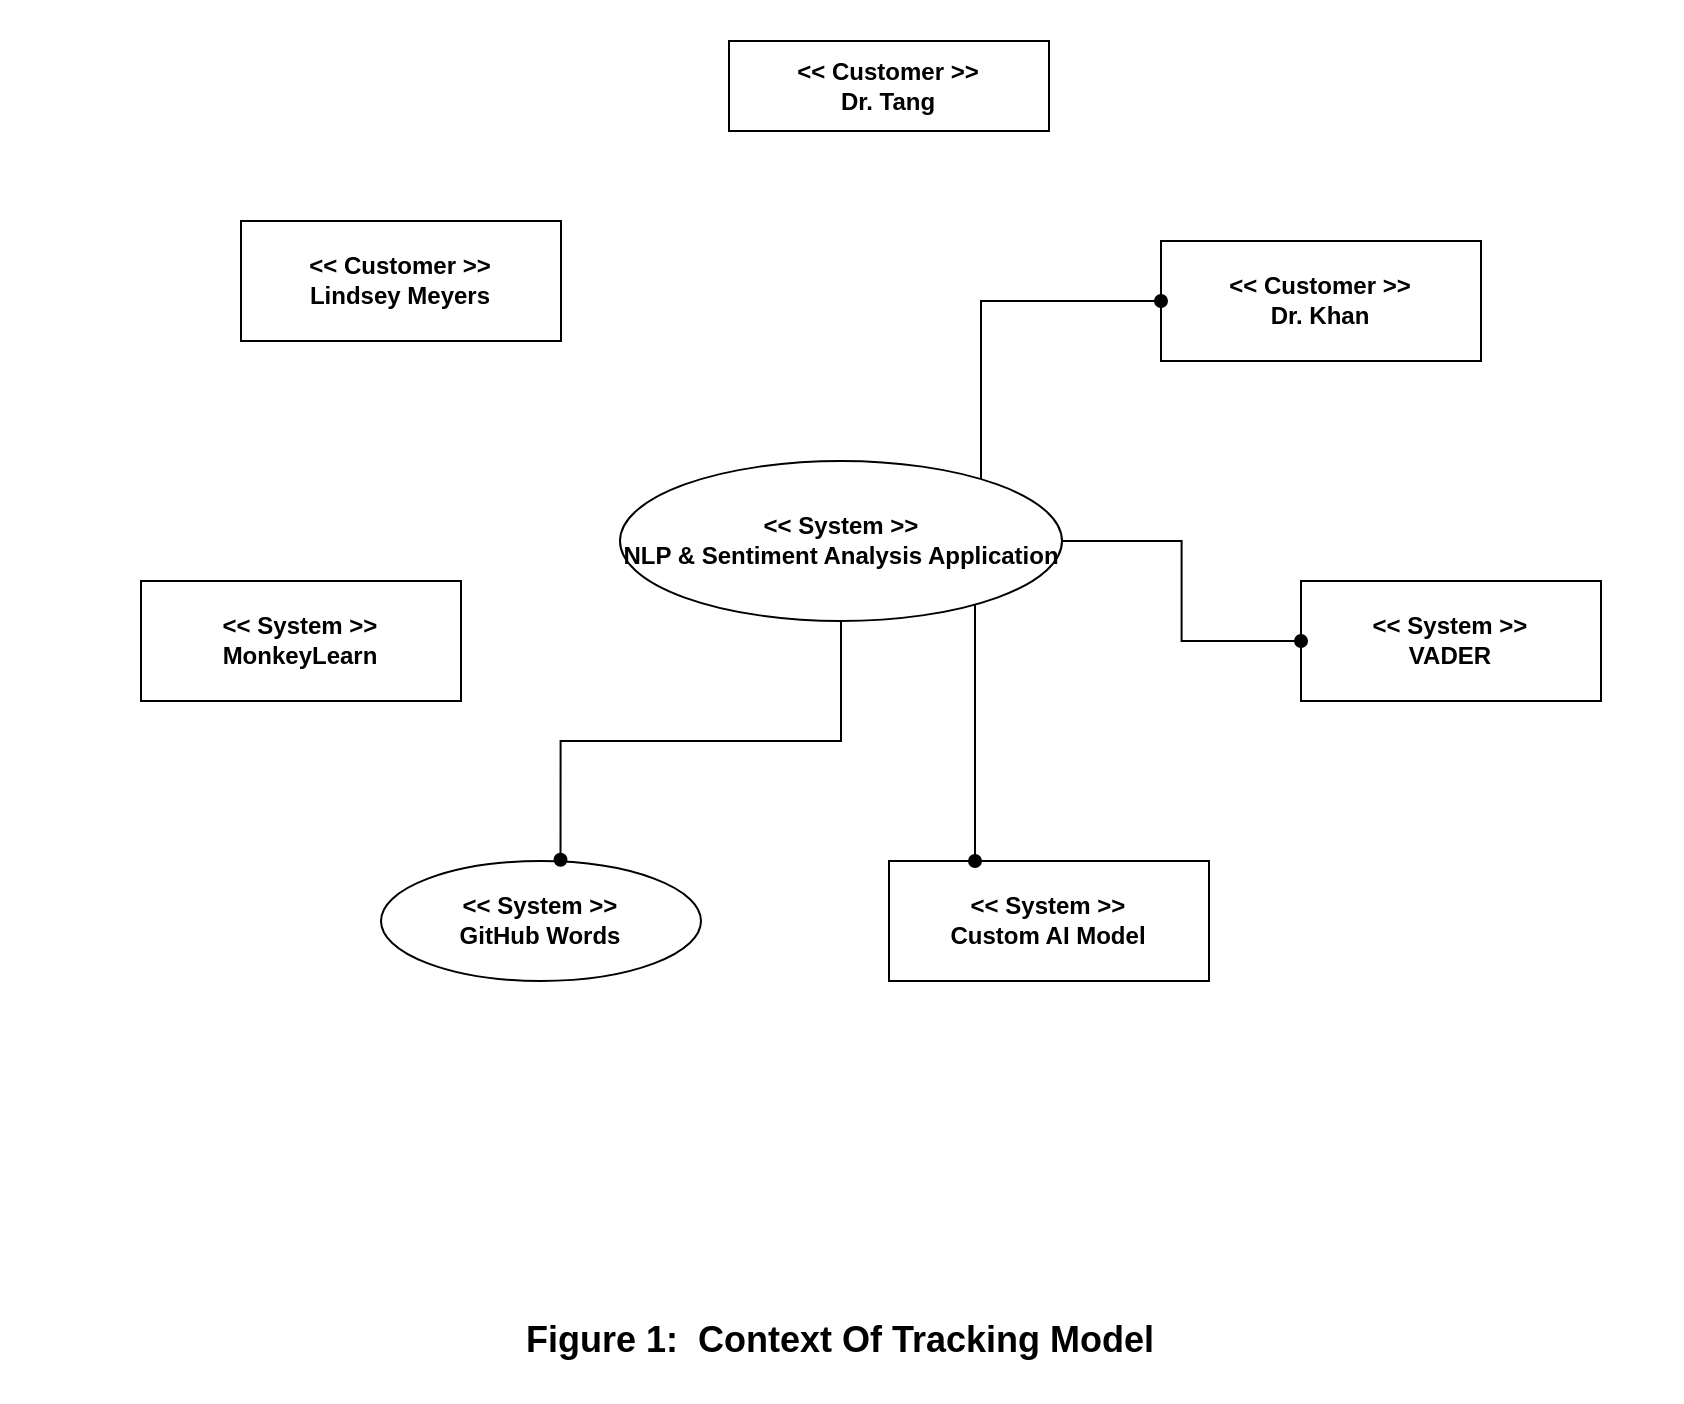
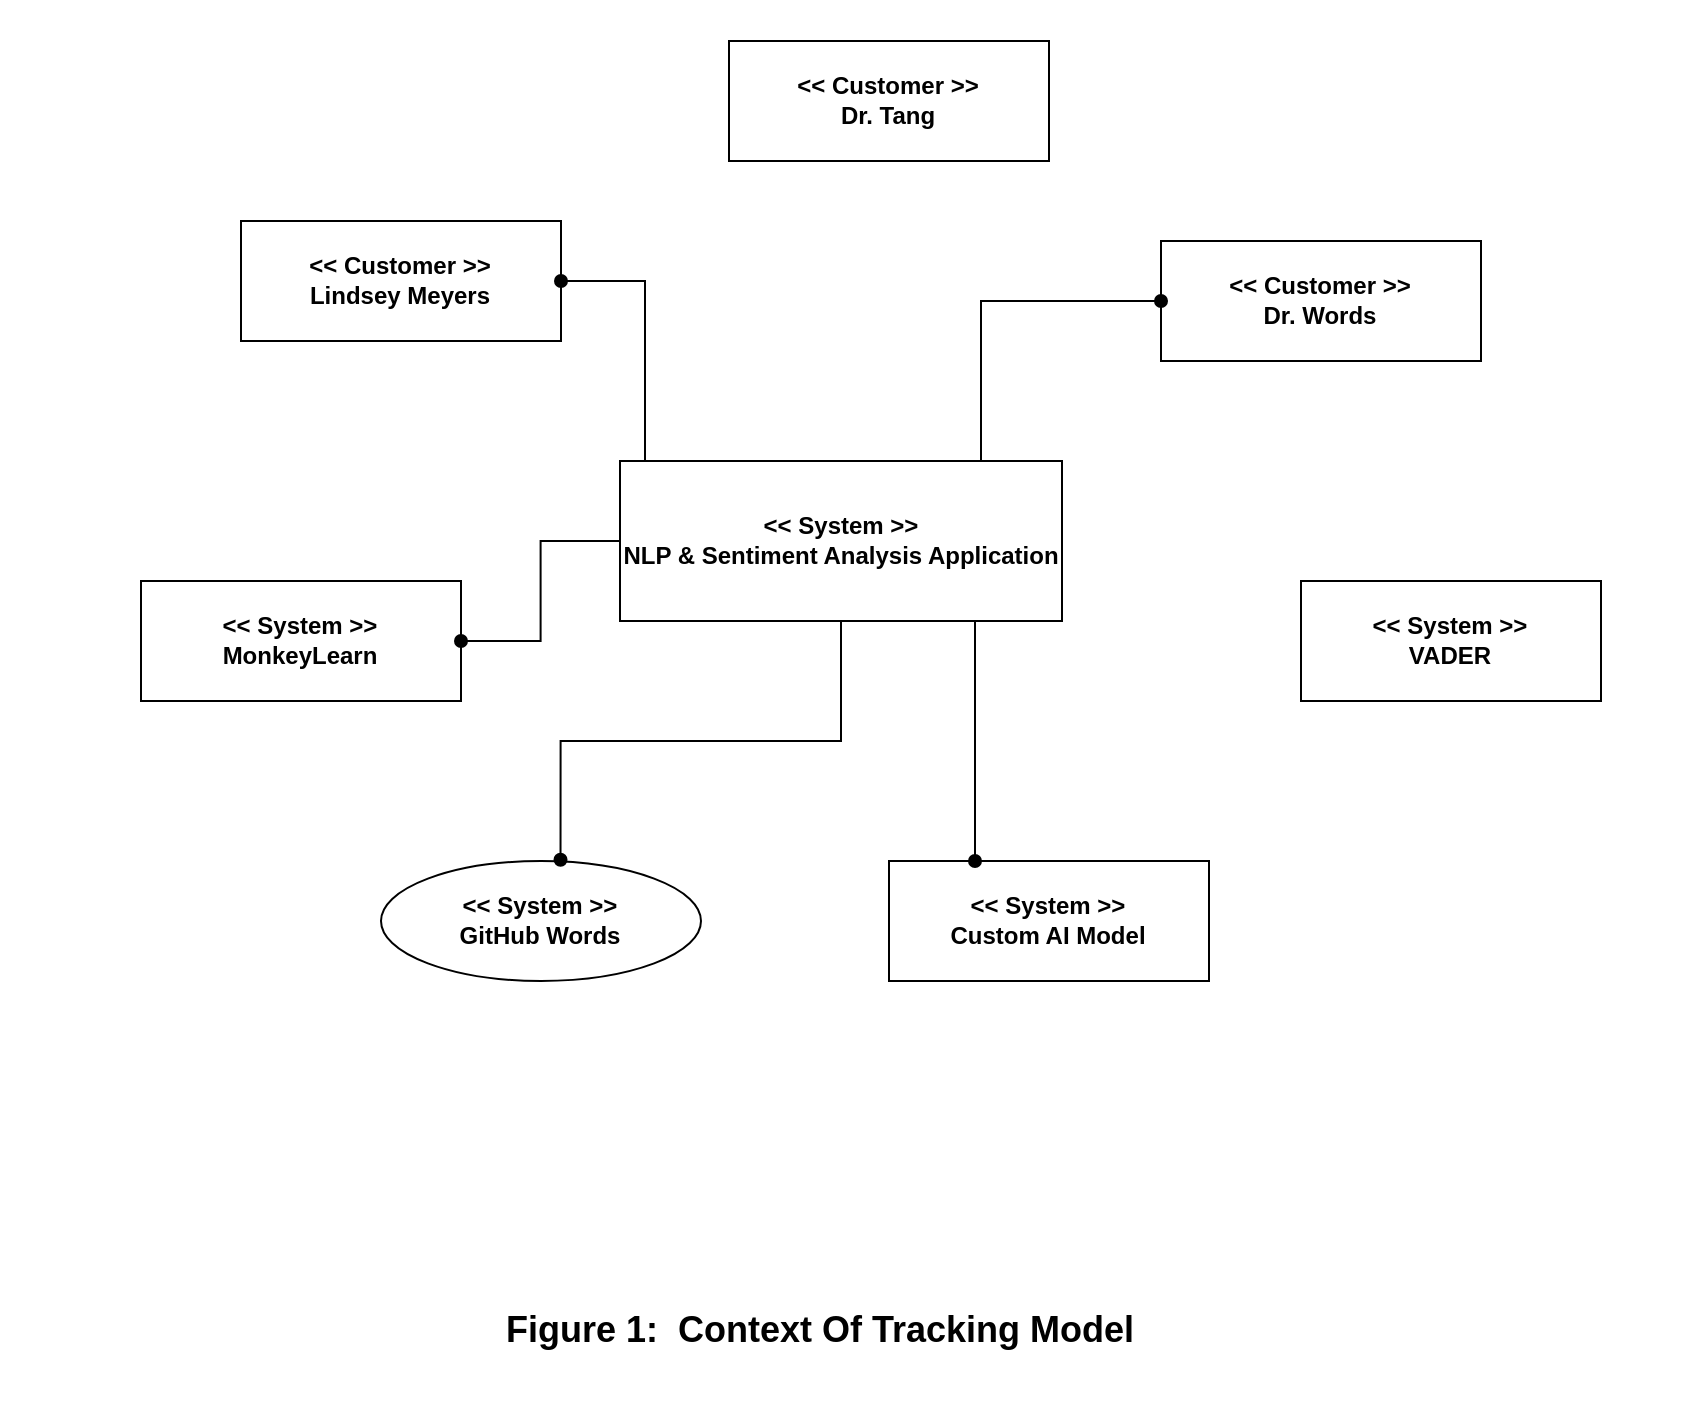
  <mxCell id="0" />
  <mxCell id="1" parent="0" />
- <mxCell id="2" value="&lt;b&gt;&amp;lt;&amp;lt; Customer &amp;gt;&amp;gt;&lt;br&gt;Dr. Tang&lt;br&gt;&lt;/b&gt;" style="rounded=0;whiteSpace=wrap;html=1;" vertex="1" parent="1"><mxGeometry x="364" y="20" width="160" height="45" as="geometry" /></mxCell>
- <mxCell id="3" value="&lt;b&gt;&amp;lt;&amp;lt; Customer &amp;gt;&amp;gt;&lt;br&gt;Dr. Khan&lt;/b&gt;" style="rounded=0;whiteSpace=wrap;html=1;" vertex="1" parent="1"><mxGeometry x="580" y="120" width="160" height="60" as="geometry" /></mxCell>
+ <mxCell id="2" value="&lt;b&gt;&amp;lt;&amp;lt; Customer &amp;gt;&amp;gt;&lt;br&gt;Dr. Tang&lt;br&gt;&lt;/b&gt;" style="rounded=0;whiteSpace=wrap;html=1;" vertex="1" parent="1"><mxGeometry x="364" y="20" width="160" height="60" as="geometry" /></mxCell>
+ <mxCell id="3" value="&lt;b&gt;&amp;lt;&amp;lt; Customer &amp;gt;&amp;gt;&lt;br&gt;Dr. Words&lt;/b&gt;" style="rounded=0;whiteSpace=wrap;html=1;" vertex="1" parent="1"><mxGeometry x="580" y="120" width="160" height="60" as="geometry" /></mxCell>
  <mxCell id="4" value="&lt;b&gt;&amp;lt;&amp;lt; Customer &amp;gt;&amp;gt;&lt;br&gt;Lindsey Meyers&lt;/b&gt;" style="rounded=0;whiteSpace=wrap;html=1;" vertex="1" parent="1"><mxGeometry x="120" y="110" width="160" height="60" as="geometry" /></mxCell>
  <mxCell id="5" value="&lt;b&gt;&amp;lt;&amp;lt; System &amp;gt;&amp;gt;&lt;br&gt;VADER&lt;/b&gt;" style="rounded=0;whiteSpace=wrap;html=1;" parent="1" vertex="1"><mxGeometry x="650" y="290" width="150" height="60" as="geometry" /></mxCell>
  <mxCell id="6" value="&lt;b&gt;&amp;lt;&amp;lt;&amp;nbsp;System &amp;gt;&amp;gt;&lt;br&gt;MonkeyLearn&lt;/b&gt;" style="rounded=0;whiteSpace=wrap;html=1;" parent="1" vertex="1"><mxGeometry x="70" y="290" width="160" height="60" as="geometry" /></mxCell>
  <mxCell id="7" value="&lt;b&gt;&amp;lt;&amp;lt; System &amp;gt;&amp;gt;&lt;br&gt;Custom AI Model&lt;/b&gt;" style="rounded=0;whiteSpace=wrap;html=1;" parent="1" vertex="1"><mxGeometry x="444" y="430" width="160" height="60" as="geometry" /></mxCell>
  <mxCell id="8" value="&lt;b&gt;&amp;lt;&amp;lt;&amp;nbsp;System &amp;gt;&amp;gt;&lt;br&gt;GitHub Words&lt;/b&gt;" style="ellipse;whiteSpace=wrap;html=1;" parent="1" vertex="1"><mxGeometry x="190" y="430" width="160" height="60" as="geometry" /></mxCell>
- <mxCell id="9" value="&lt;b&gt;&lt;font style=&quot;font-size: 18px&quot;&gt;Figure 1:&amp;nbsp; Context Of Tracking Model&lt;/font&gt;&lt;/b&gt;" style="text;html=1;strokeColor=none;fillColor=none;align=center;verticalAlign=middle;whiteSpace=wrap;rounded=0;" parent="1" vertex="1"><mxGeometry y="660" width="800" height="20" as="geometry" x="20" /></mxCell>
- <mxCell id="10" style="edgeStyle=orthogonalEdgeStyle;rounded=0;orthogonalLoop=1;jettySize=auto;html=1;entryX=0;entryY=0.5;entryDx=0;entryDy=0;endArrow=oval;endFill=1;" edge="1" parent="1" source="16" target="5"><mxGeometry relative="1" as="geometry" /></mxCell>
+ <mxCell id="9" value="&lt;b&gt;&lt;font style=&quot;font-size: 18px&quot;&gt;Figure 1:&amp;nbsp; Context Of Tracking Model&lt;/font&gt;&lt;/b&gt;" style="text;html=1;strokeColor=none;fillColor=none;align=center;verticalAlign=middle;whiteSpace=wrap;rounded=0;" parent="1" vertex="1"><mxGeometry x="10" y="655" width="800" height="20" as="geometry" /></mxCell>
+ <mxCell id="11" style="edgeStyle=orthogonalEdgeStyle;rounded=0;orthogonalLoop=1;jettySize=auto;html=1;entryX=1;entryY=0.5;entryDx=0;entryDy=0;endArrow=oval;endFill=1;" edge="1" parent="1" source="16" target="6"><mxGeometry relative="1" as="geometry" /></mxCell>
  <mxCell id="12" style="edgeStyle=orthogonalEdgeStyle;rounded=0;orthogonalLoop=1;jettySize=auto;html=1;entryX=0.561;entryY=-0.011;entryDx=0;entryDy=0;entryPerimeter=0;endArrow=oval;endFill=1;" edge="1" parent="1" source="16" target="8"><mxGeometry relative="1" as="geometry" /></mxCell>
  <mxCell id="13" style="rounded=0;orthogonalLoop=1;jettySize=auto;html=1;edgeStyle=elbowEdgeStyle;endArrow=oval;endFill=1;" edge="1" parent="1" source="16" target="7"><mxGeometry relative="1" as="geometry" /></mxCell>
+ <mxCell id="14" style="edgeStyle=elbowEdgeStyle;rounded=0;orthogonalLoop=1;jettySize=auto;html=1;entryX=1;entryY=0.5;entryDx=0;entryDy=0;endArrow=oval;endFill=1;exitX=0.25;exitY=0;exitDx=0;exitDy=0;" edge="1" parent="1" source="16" target="4"><mxGeometry relative="1" as="geometry"><Array as="points" /></mxGeometry></mxCell>
  <mxCell id="15" style="edgeStyle=elbowEdgeStyle;rounded=0;orthogonalLoop=1;jettySize=auto;html=1;entryX=0;entryY=0.5;entryDx=0;entryDy=0;endArrow=oval;endFill=1;" edge="1" parent="1" source="16" target="3"><mxGeometry relative="1" as="geometry"><Array as="points"><mxPoint x="490" y="200" /></Array></mxGeometry></mxCell>
- <mxCell id="16" value="&lt;b&gt;&amp;lt;&amp;lt; System &amp;gt;&amp;gt;&lt;br&gt;NLP &amp;amp; Sentiment Analysis Application&lt;/b&gt;" style="ellipse;whiteSpace=wrap;html=1;" vertex="1" parent="1"><mxGeometry x="309.5" y="230" width="221" height="80" as="geometry" /></mxCell>
+ <mxCell id="16" value="&lt;b&gt;&amp;lt;&amp;lt; System &amp;gt;&amp;gt;&lt;br&gt;NLP &amp;amp; Sentiment Analysis Application&lt;/b&gt;" style="rounded=0;whiteSpace=wrap;html=1;" vertex="1" parent="1"><mxGeometry x="309.5" y="230" width="221" height="80" as="geometry" /></mxCell>
